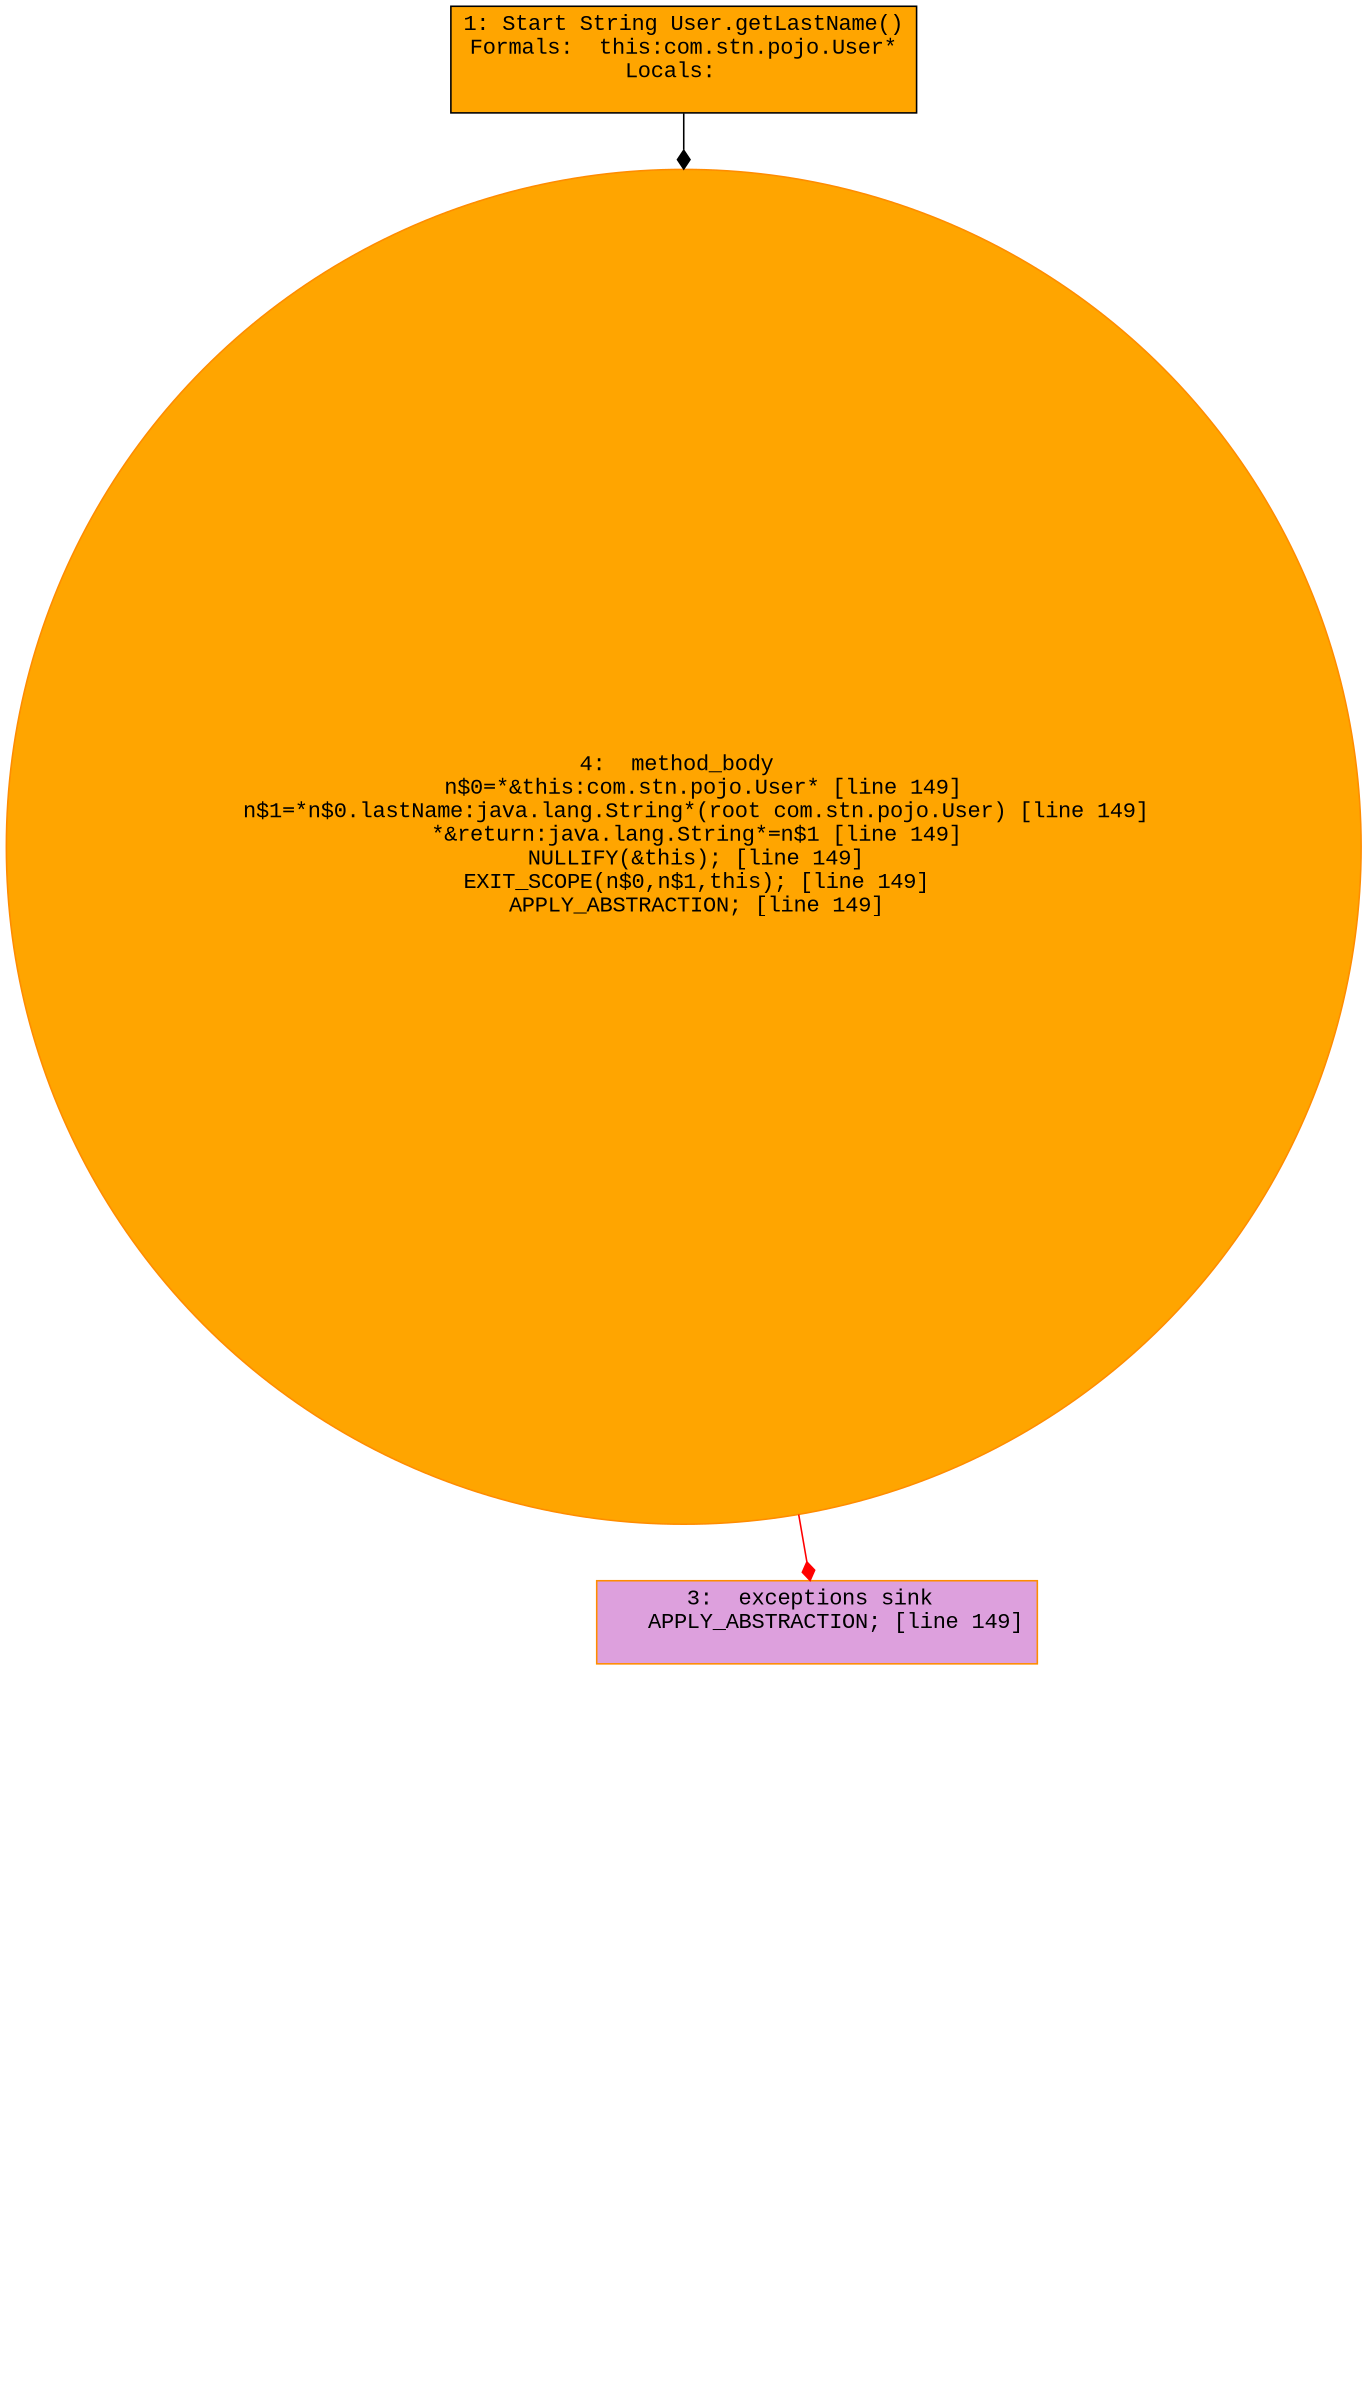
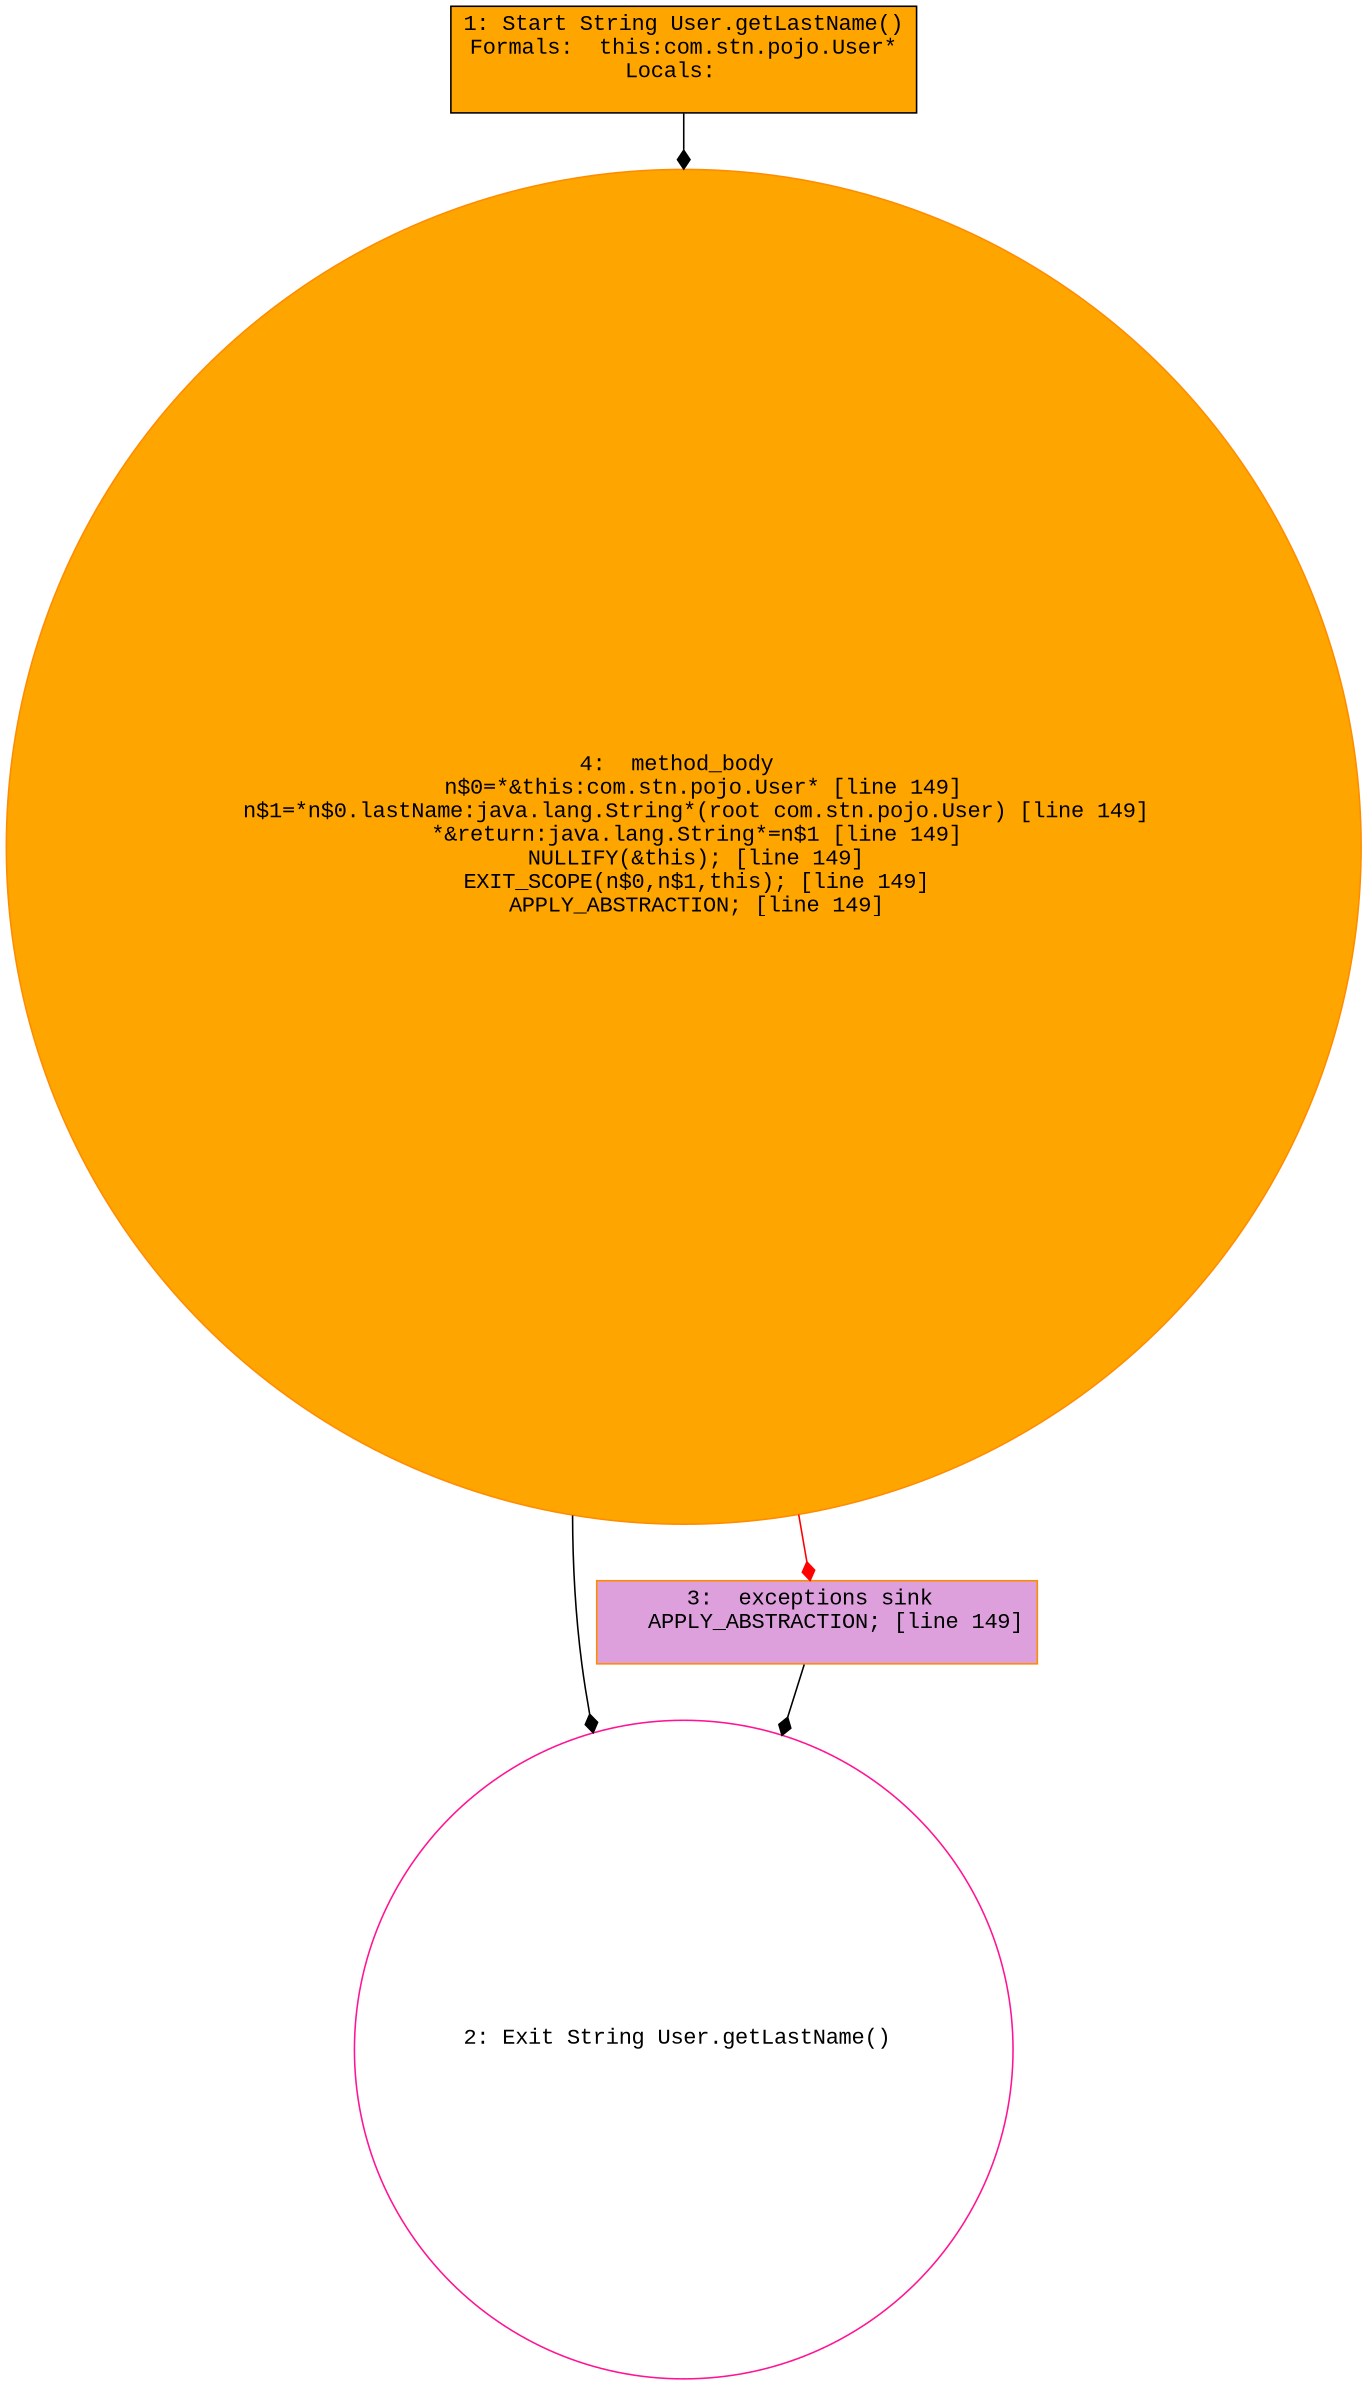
  digraph {
    fontname="Liberation Mono"
    node [color=darkorange style=filled fillcolor=orange shape=box fontname="Liberation Mono"]
    edge [arrowhead=diamond fontname="Liberation Mono"]
    n1 [color=black label="1: Start String User.getLastName()\nFormals:  this:com.stn.pojo.User*\nLocals:  \n  "]
    n2 [label="4:  method_body \n   n$0=*&this:com.stn.pojo.User* [line 149]\n  n$1=*n$0.lastName:java.lang.String*(root com.stn.pojo.User) [line 149]\n  *&return:java.lang.String*=n$1 [line 149]\n  NULLIFY(&this); [line 149]\n  EXIT_SCOPE(n$0,n$1,this); [line 149]\n  APPLY_ABSTRACTION; [line 149]\n " shape=circle]
+   n3 [color=deeppink label="2: Exit String User.getLastName() \n  " fillcolor=white shape=circle]
    n4 [label="3:  exceptions sink \n   APPLY_ABSTRACTION; [line 149]\n " fillcolor=plum]
    n1 -> n2
+   n2 -> n3
    n2 -> n4 [color=red]
+   n4 -> n3
  }
